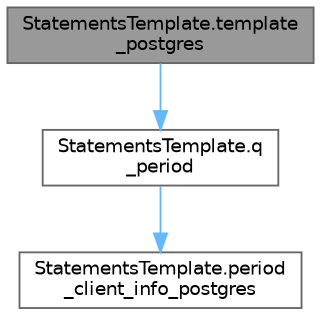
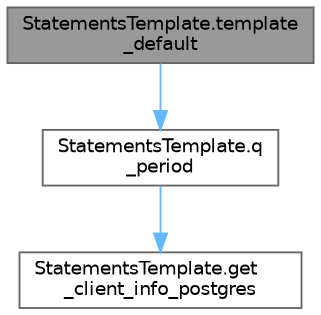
  digraph {
    rankdir=TB
    node [color=grey40 fillcolor=white fontname=Helvetica fontsize=10 shape=box style=filled]
    edge [color=steelblue1 fontname=Helvetica fontsize=10 labelfontname=Helvetica labelfontsize=10 style=solid]
-   n1 [color=gray40 fillcolor=grey60 fontcolor=black height=0.2 label="StatementsTemplate.template\l_postgres" width=0.4]
+   n1 [color=gray40 fillcolor=grey60 fontcolor=black height=0.2 label="StatementsTemplate.template\l_default" width=0.4]
    n2 [height=0.2 label="StatementsTemplate.q\l_period" width=0.4]
-   n3 [height=0.2 label="StatementsTemplate.period\l_client_info_postgres" width=0.4]
+   n3 [height=0.2 label="StatementsTemplate.get\l_client_info_postgres" width=0.4]
    n1 -> n2
    n2 -> n3
  }
